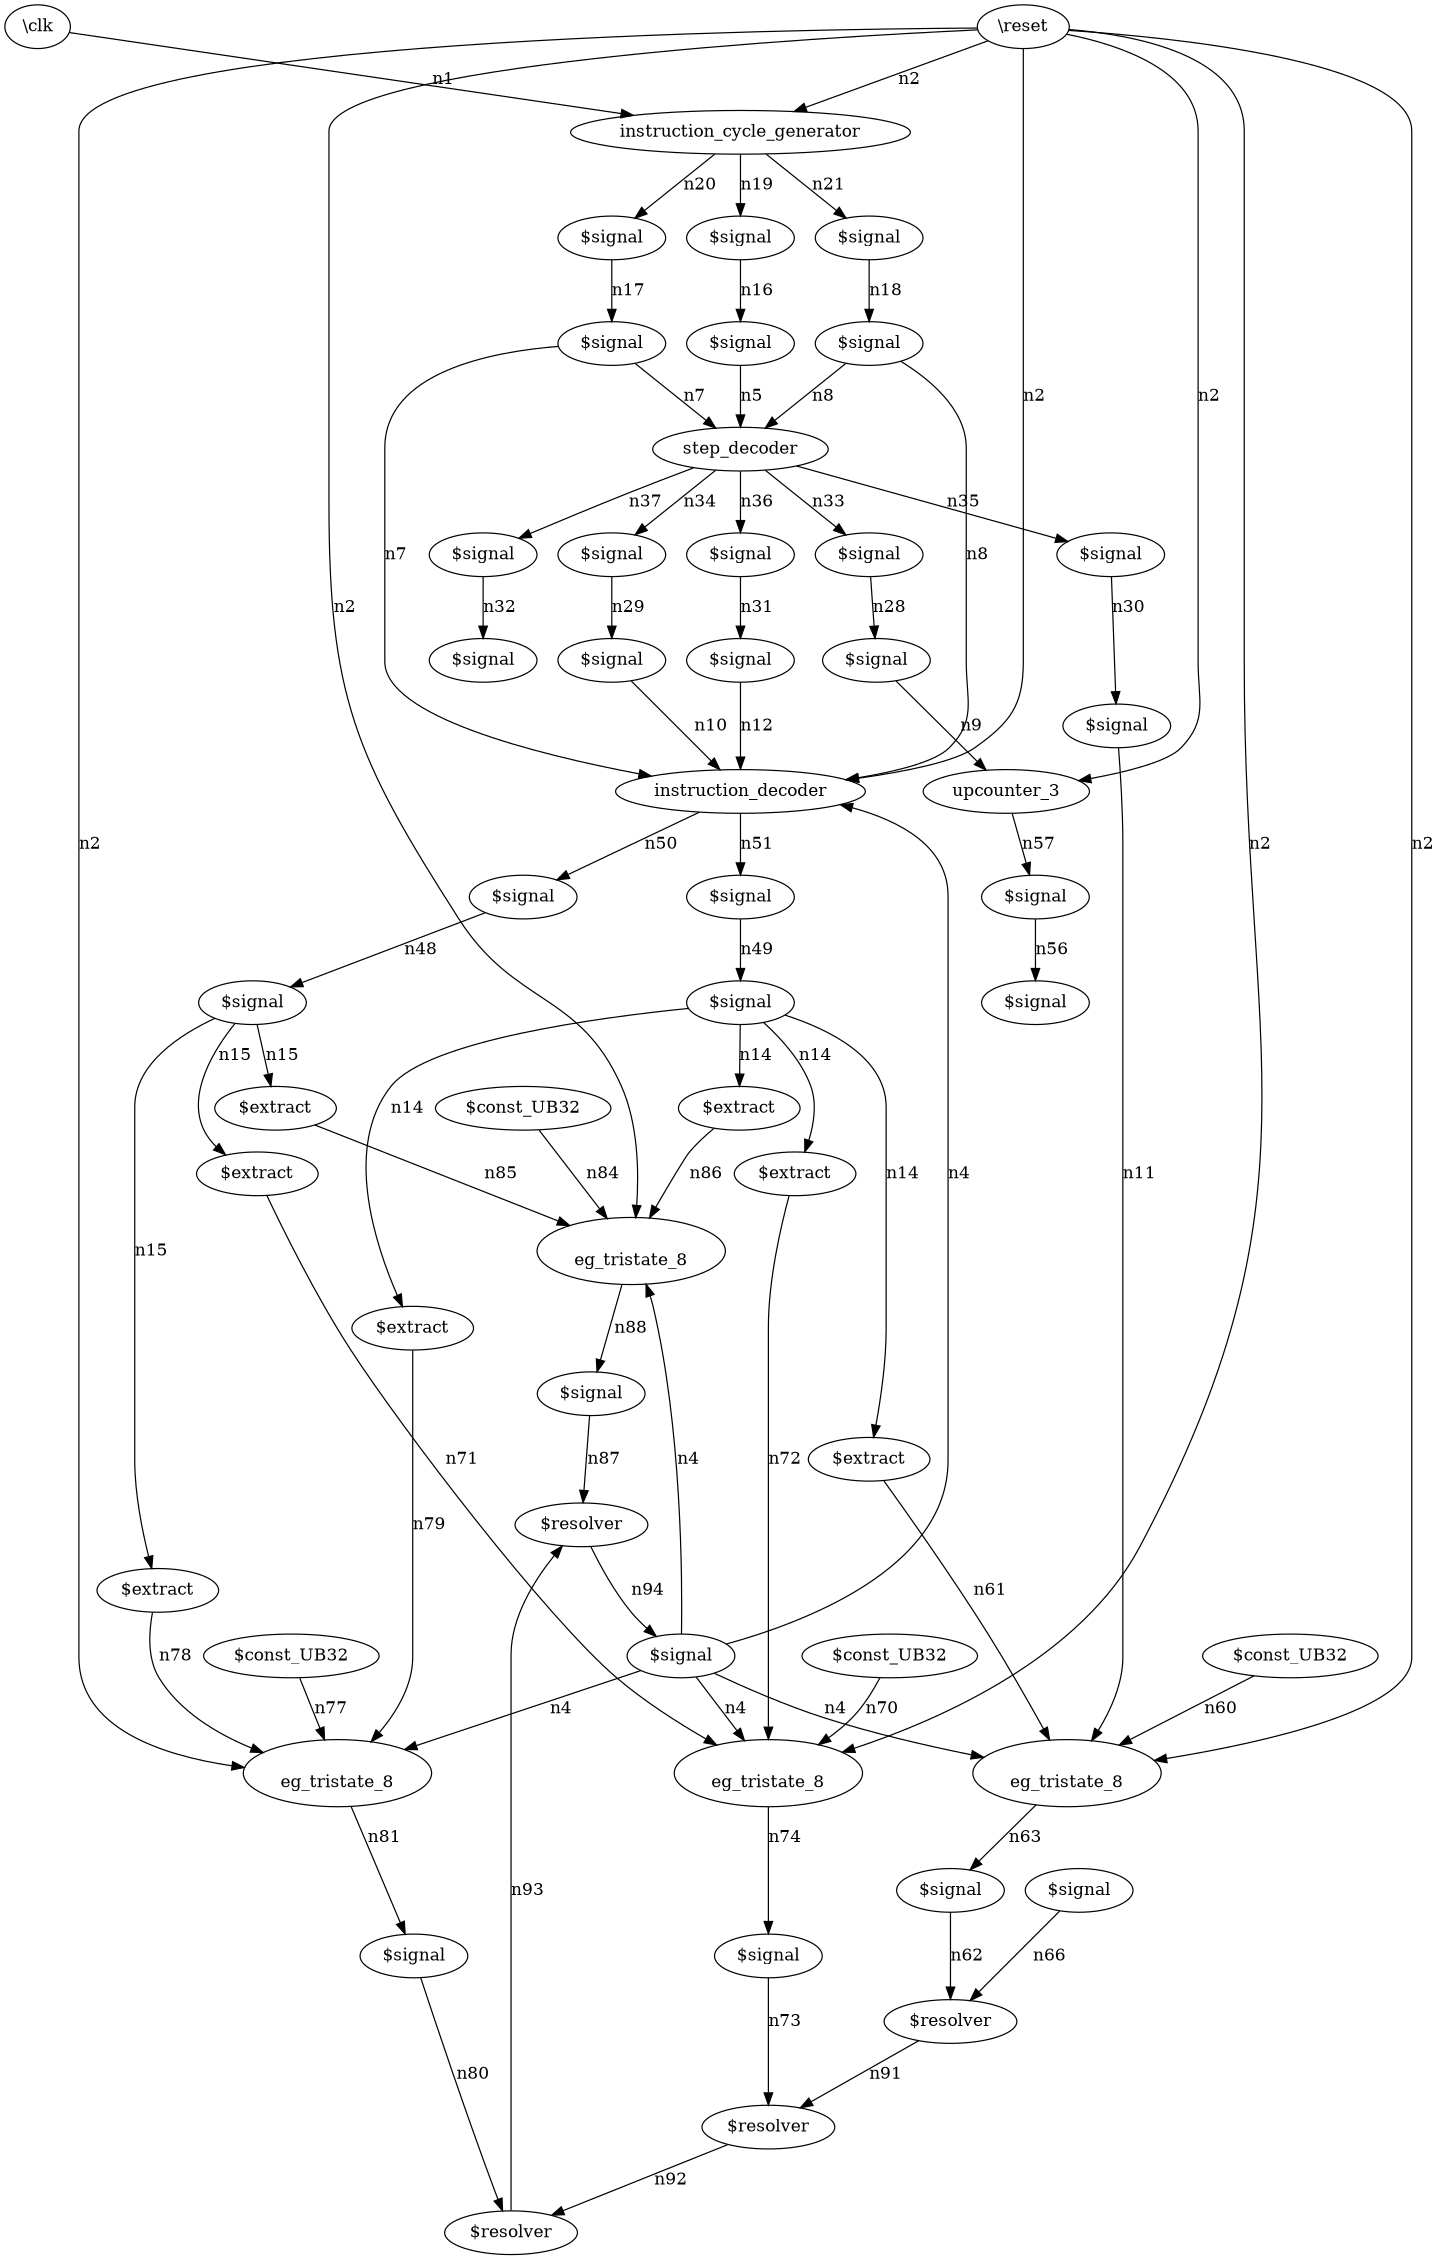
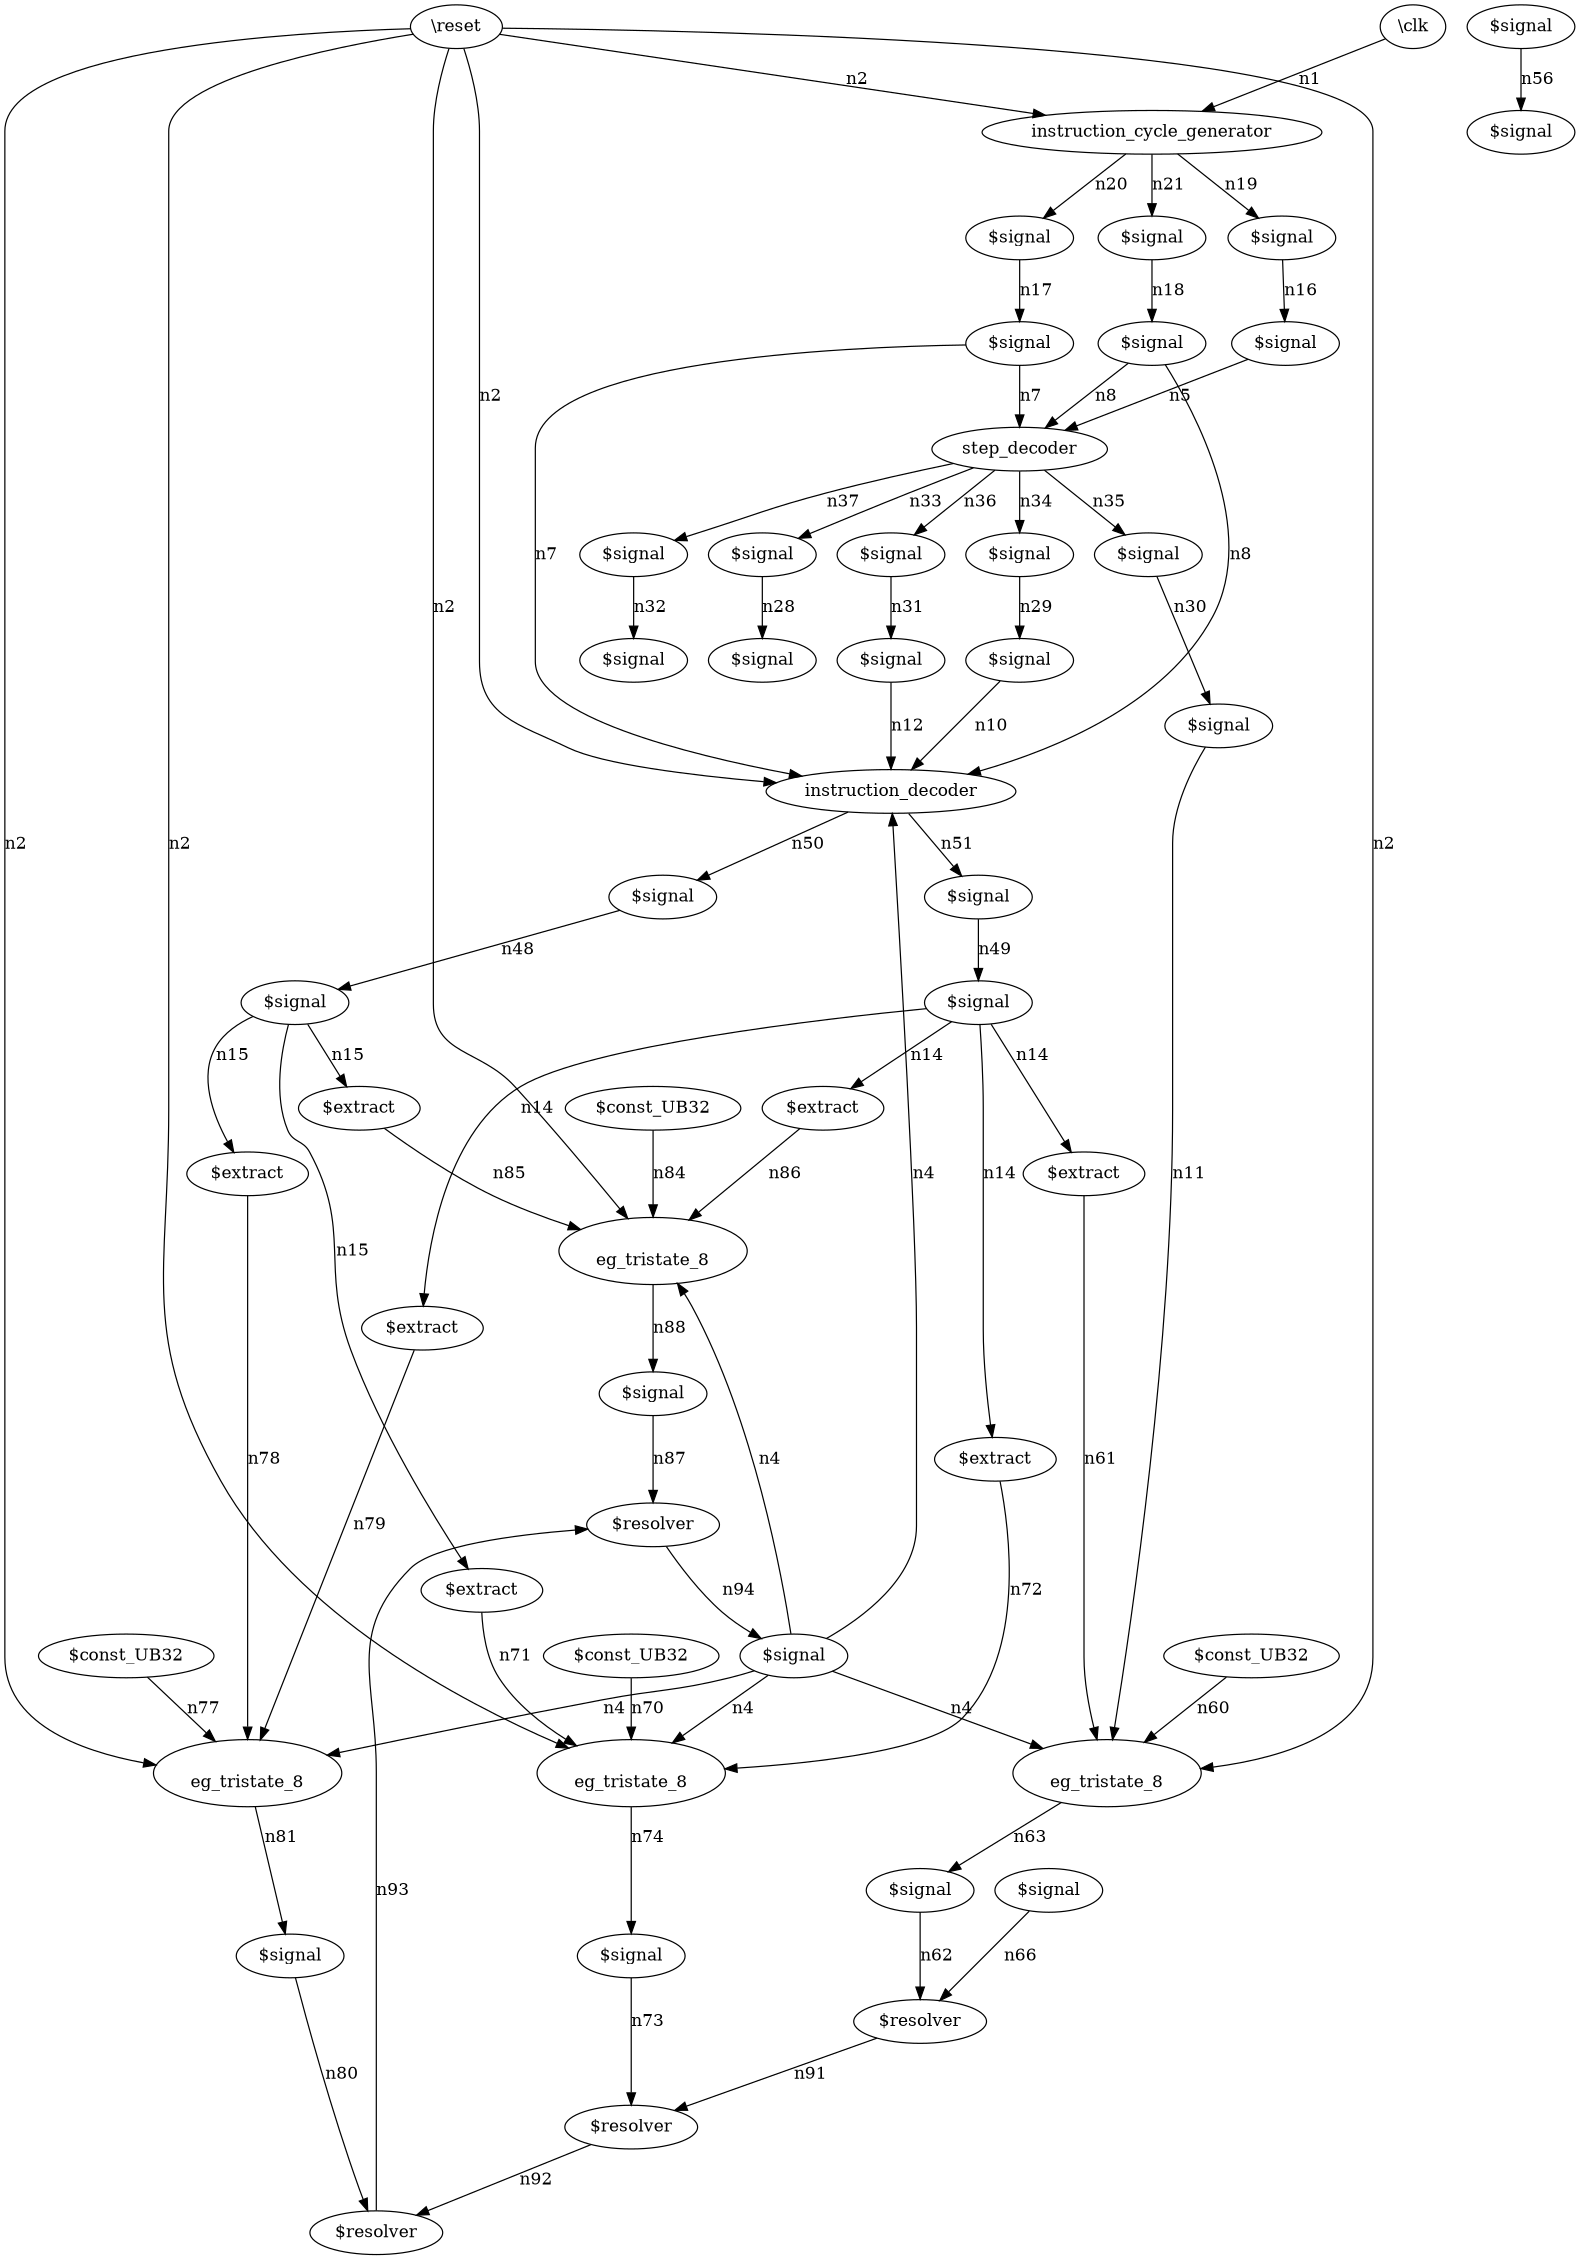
  digraph {
    n1 [label="\\clk"]
    n2 [label="\instruction_cycle_generator"]
    n3 [label="$signal"]
    n4 [label="$signal"]
    n5 [label="$signal"]
    n6 [label="$signal"]
    n7 [label="$signal"]
    n8 [label="$signal"]
    n9 [label="\\reset"]
    n10 [label="\reg_tristate_8"]
    n11 [label="\reg_tristate_8"]
    n12 [label="\reg_tristate_8"]
    n13 [label="\reg_tristate_8"]
-   n14 [label="\upcounter_3"]
    n15 [label="\instruction_decoder"]
    n16 [label="$signal"]
    n17 [label="$signal"]
    n18 [label="$signal"]
    n19 [label="$signal"]
    n20 [label="$signal"]
    n21 [label="$signal"]
    n22 [label="$signal"]
    n23 [label="$resolver"]
    n24 [label="$resolver"]
    n25 [label="$resolver"]
    n26 [label="$resolver"]
    n27 [label="$signal"]
    n28 [label="$signal"]
    n29 [label="$signal"]
    n30 [label="$signal"]
    n31 [label="$signal"]
    n32 [label="\step_decoder"]
    n33 [label="$signal"]
    n34 [label="$signal"]
    n35 [label="$signal"]
    n36 [label="$signal"]
    n37 [label="$signal"]
    n38 [label="$signal"]
    n39 [label="$signal"]
    n40 [label="$signal"]
    n41 [label="$signal"]
    n42 [label="$signal"]
    n43 [label="$extract"]
    n44 [label="$extract"]
    n45 [label="$extract"]
    n46 [label="$extract"]
    n47 [label="$extract"]
    n48 [label="$extract"]
    n49 [label="$extract"]
    n50 [label="$const_UB32"]
    n51 [label="$const_UB32"]
    n52 [label="$const_UB32"]
    n53 [label="$const_UB32"]
    n1 -> n2 [label=n1]
    n2 -> n3 [label=n19]
    n2 -> n4 [label=n20]
    n2 -> n5 [label=n21]
    n3 -> n6 [label=n16]
    n4 -> n7 [label=n17]
    n5 -> n8 [label=n18]
    n6 -> n32 [label=n5]
    n7 -> n15 [label=n7]
    n7 -> n32 [label=n7]
    n8 -> n15 [label=n8]
    n8 -> n32 [label=n8]
    n9 -> n2 [label=n2]
    n9 -> n10 [label=n2]
    n9 -> n11 [label=n2]
    n9 -> n12 [label=n2]
    n9 -> n13 [label=n2]
-   n9 -> n14 [label=n2]
    n9 -> n15 [label=n2]
    n10 -> n16 [label=n88]
    n11 -> n17 [label=n81]
    n12 -> n18 [label=n74]
    n13 -> n19 [label=n63]
-   n14 -> n20 [label=n57]
    n15 -> n21 [label=n50]
    n15 -> n22 [label=n51]
    n16 -> n23 [label=n87]
    n17 -> n24 [label=n80]
    n18 -> n25 [label=n73]
    n19 -> n26 [label=n62]
    n20 -> n27 [label=n56]
    n21 -> n28 [label=n48]
    n22 -> n29 [label=n49]
    n23 -> n31 [label=n94]
    n24 -> n23 [label=n93]
    n25 -> n24 [label=n92]
    n26 -> n25 [label=n91]
    n28 -> n47 [label=n15]
    n28 -> n48 [label=n15]
    n28 -> n49 [label=n15]
    n29 -> n43 [label=n14]
    n29 -> n44 [label=n14]
    n29 -> n45 [label=n14]
    n29 -> n46 [label=n14]
    n30 -> n26 [label=n66]
    n31 -> n10 [label=n4]
    n31 -> n11 [label=n4]
    n31 -> n12 [label=n4]
    n31 -> n13 [label=n4]
    n31 -> n15 [label=n4]
    n32 -> n33 [label=n33]
    n32 -> n34 [label=n34]
    n32 -> n35 [label=n35]
    n32 -> n36 [label=n36]
    n32 -> n37 [label=n37]
    n33 -> n38 [label=n28]
    n34 -> n39 [label=n29]
    n35 -> n40 [label=n30]
    n36 -> n41 [label=n31]
    n37 -> n42 [label=n32]
-   n38 -> n14 [label=n9]
    n39 -> n15 [label=n10]
    n40 -> n13 [label=n11]
    n41 -> n15 [label=n12]
    n43 -> n10 [label=n86]
    n44 -> n11 [label=n79]
    n45 -> n12 [label=n72]
    n46 -> n13 [label=n61]
    n47 -> n10 [label=n85]
    n48 -> n11 [label=n78]
    n49 -> n12 [label=n71]
    n50 -> n13 [label=n60]
    n51 -> n12 [label=n70]
    n52 -> n11 [label=n77]
    n53 -> n10 [label=n84]
  }
